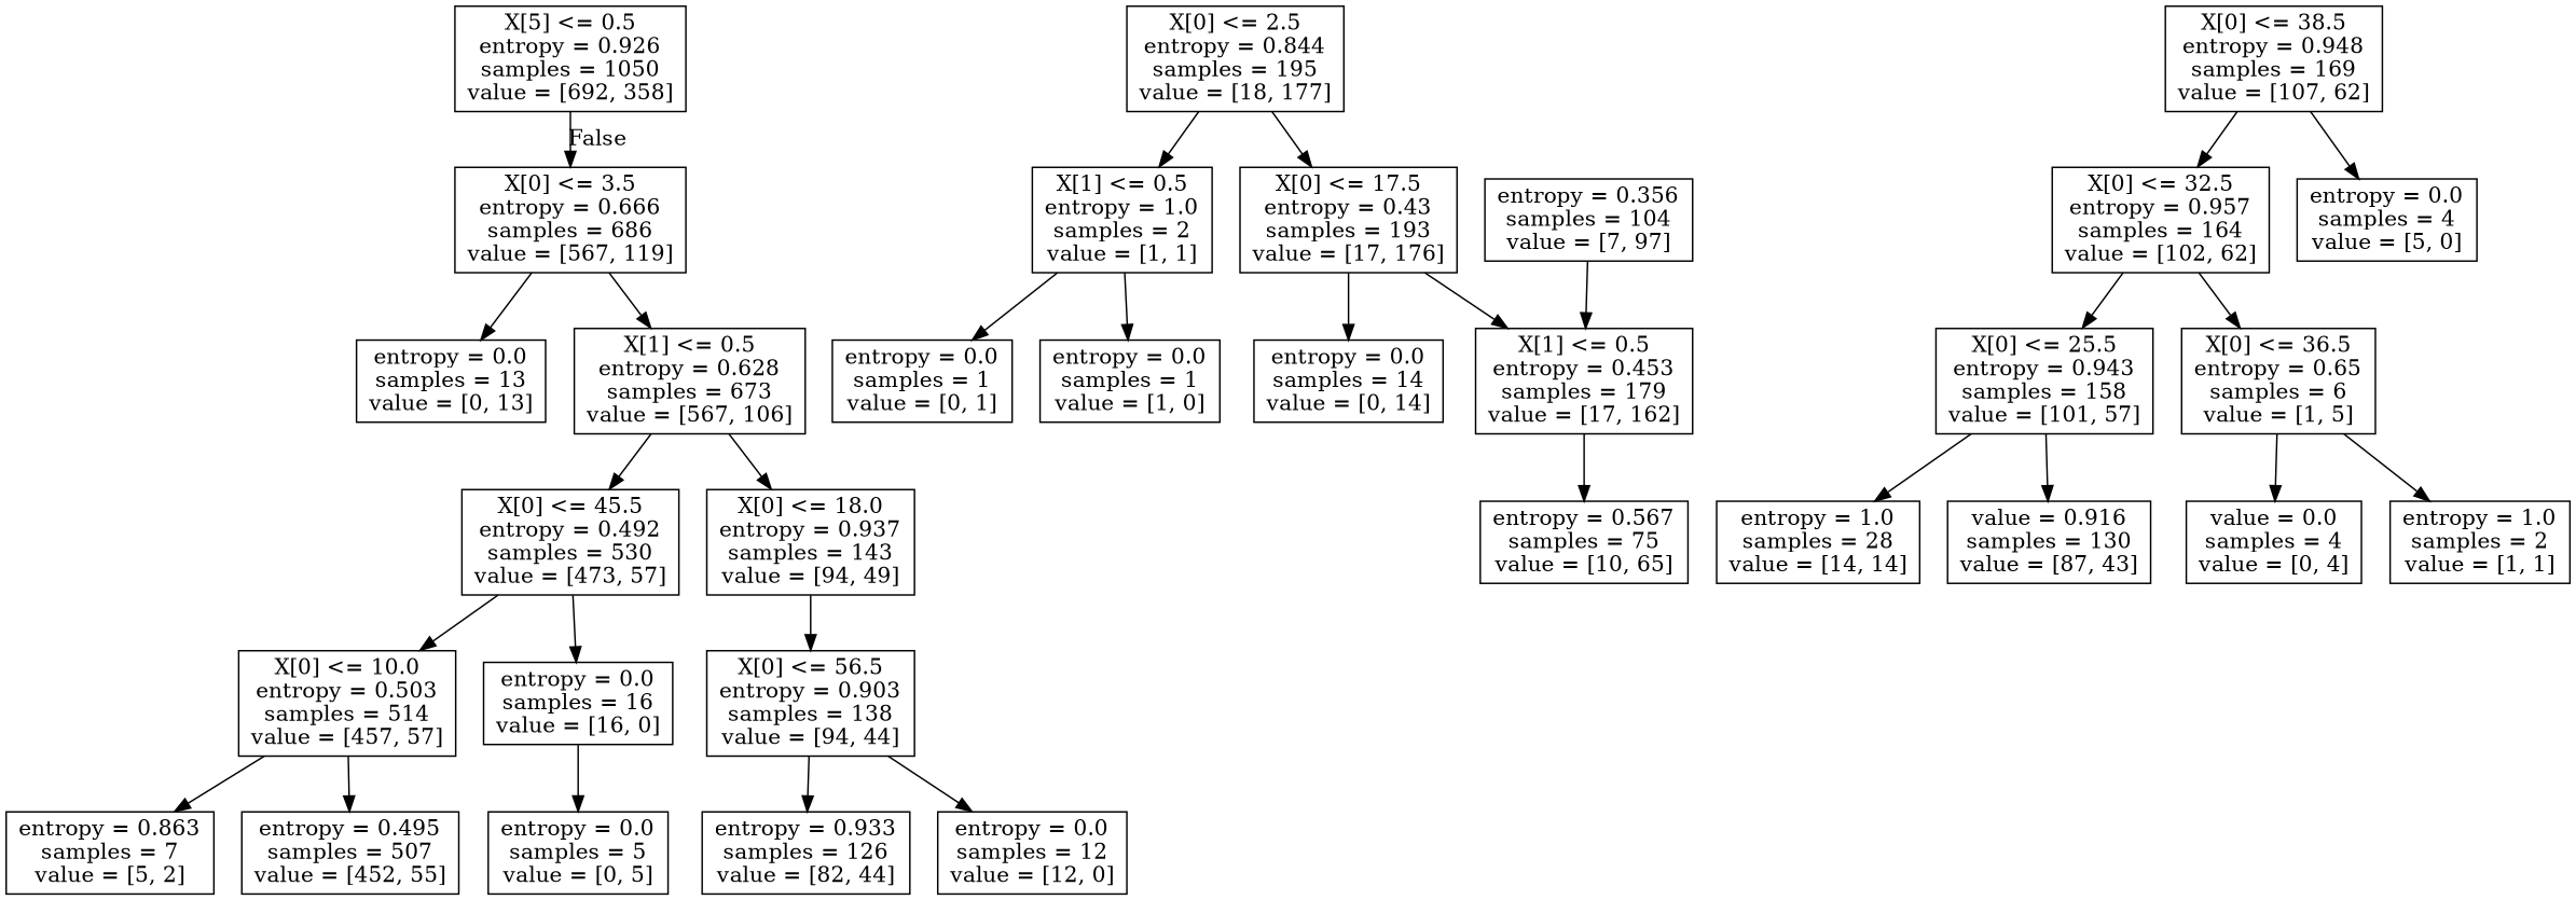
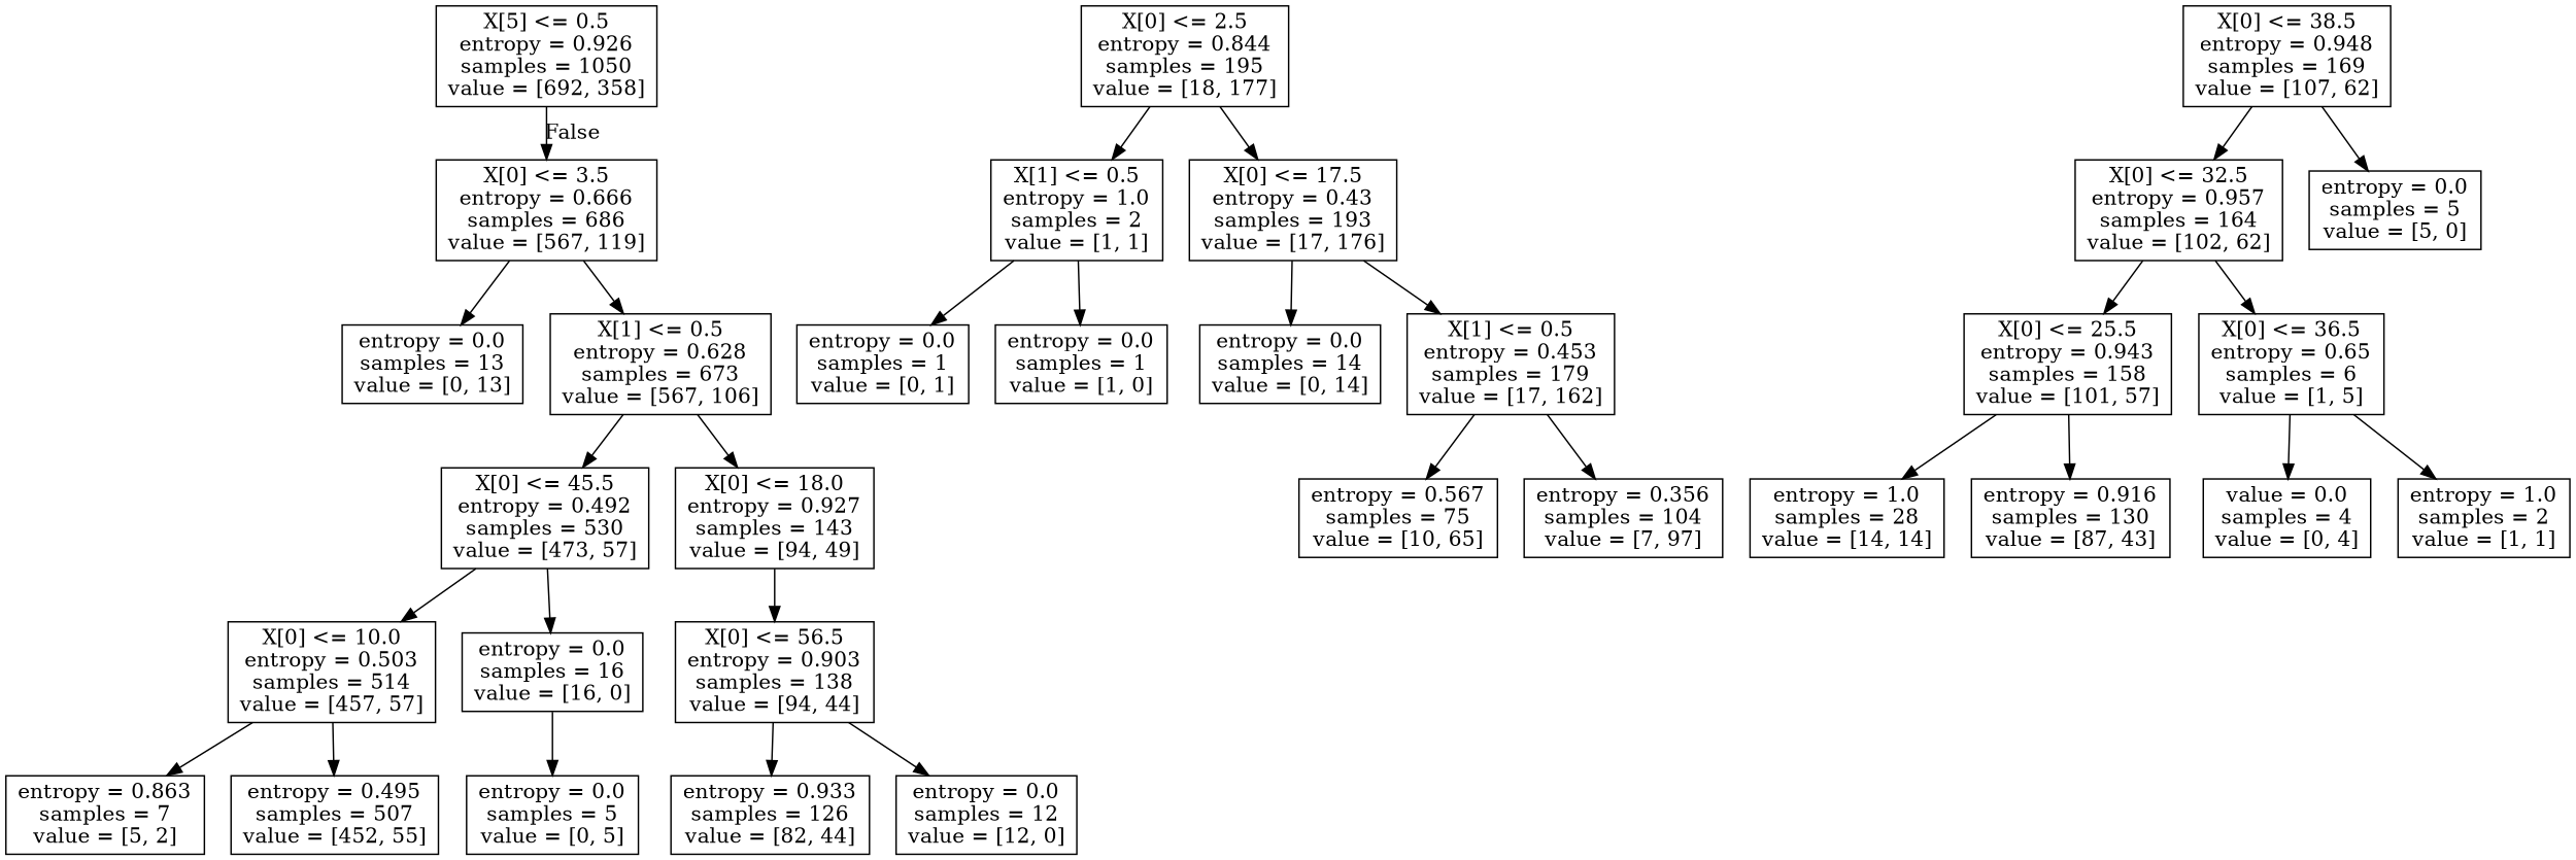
  digraph {
    node [shape=box]
    n1 [label="X[5] <= 0.5\nentropy = 0.926\nsamples = 1050\nvalue = [692, 358]"]
    n2 [label="X[0] <= 3.5\nentropy = 0.666\nsamples = 686\nvalue = [567, 119]"]
    n3 [label="entropy = 0.0\nsamples = 13\nvalue = [0, 13]"]
    n4 [label="X[1] <= 0.5\nentropy = 0.628\nsamples = 673\nvalue = [567, 106]"]
    n5 [label="X[0] <= 2.5\nentropy = 0.844\nsamples = 195\nvalue = [18, 177]"]
    n6 [label="X[1] <= 0.5\nentropy = 1.0\nsamples = 2\nvalue = [1, 1]"]
    n7 [label="X[0] <= 17.5\nentropy = 0.43\nsamples = 193\nvalue = [17, 176]"]
    n8 [label="X[0] <= 38.5\nentropy = 0.948\nsamples = 169\nvalue = [107, 62]"]
    n9 [label="X[0] <= 32.5\nentropy = 0.957\nsamples = 164\nvalue = [102, 62]"]
-   n10 [label="entropy = 0.0\nsamples = 4\nvalue = [5, 0]"]
+   n10 [label="entropy = 0.0\nsamples = 5\nvalue = [5, 0]"]
    n11 [label="entropy = 0.0\nsamples = 1\nvalue = [0, 1]"]
    n12 [label="entropy = 0.0\nsamples = 1\nvalue = [1, 0]"]
    n13 [label="entropy = 0.0\nsamples = 14\nvalue = [0, 14]"]
    n14 [label="X[1] <= 0.5\nentropy = 0.453\nsamples = 179\nvalue = [17, 162]"]
    n15 [label="entropy = 0.567\nsamples = 75\nvalue = [10, 65]"]
    n16 [label="entropy = 0.356\nsamples = 104\nvalue = [7, 97]"]
    n17 [label="X[0] <= 25.5\nentropy = 0.943\nsamples = 158\nvalue = [101, 57]"]
    n18 [label="X[0] <= 36.5\nentropy = 0.65\nsamples = 6\nvalue = [1, 5]"]
    n19 [label="entropy = 1.0\nsamples = 28\nvalue = [14, 14]"]
-   n20 [label="value = 0.916\nsamples = 130\nvalue = [87, 43]"]
+   n20 [label="entropy = 0.916\nsamples = 130\nvalue = [87, 43]"]
    n21 [label="value = 0.0\nsamples = 4\nvalue = [0, 4]"]
    n22 [label="entropy = 1.0\nsamples = 2\nvalue = [1, 1]"]
    n23 [label="X[0] <= 45.5\nentropy = 0.492\nsamples = 530\nvalue = [473, 57]"]
-   n24 [label="X[0] <= 18.0\nentropy = 0.937\nsamples = 143\nvalue = [94, 49]"]
+   n24 [label="X[0] <= 18.0\nentropy = 0.927\nsamples = 143\nvalue = [94, 49]"]
    n25 [label="X[0] <= 10.0\nentropy = 0.503\nsamples = 514\nvalue = [457, 57]"]
    n26 [label="entropy = 0.0\nsamples = 16\nvalue = [16, 0]"]
    n27 [label="X[0] <= 56.5\nentropy = 0.903\nsamples = 138\nvalue = [94, 44]"]
    n28 [label="entropy = 0.863\nsamples = 7\nvalue = [5, 2]"]
    n29 [label="entropy = 0.495\nsamples = 507\nvalue = [452, 55]"]
    n30 [label="entropy = 0.0\nsamples = 5\nvalue = [0, 5]"]
    n31 [label="entropy = 0.933\nsamples = 126\nvalue = [82, 44]"]
    n32 [label="entropy = 0.0\nsamples = 12\nvalue = [12, 0]"]
    n1 -> n2 [headlabel=False labelangle=-45 labeldistance=2.5]
    n2 -> n3
    n2 -> n4
    n4 -> n23
    n4 -> n24
    n5 -> n6
    n5 -> n7
    n6 -> n11
    n6 -> n12
    n7 -> n13
    n7 -> n14
    n8 -> n9
    n8 -> n10
    n9 -> n17
    n9 -> n18
    n14 -> n15
-   n16 -> n14
+   n14 -> n16
    n17 -> n19
    n17 -> n20
    n18 -> n21
    n18 -> n22
    n23 -> n25
    n23 -> n26
    n24 -> n27
    n25 -> n28
    n25 -> n29
    n26 -> n30
    n27 -> n31
    n27 -> n32
  }
